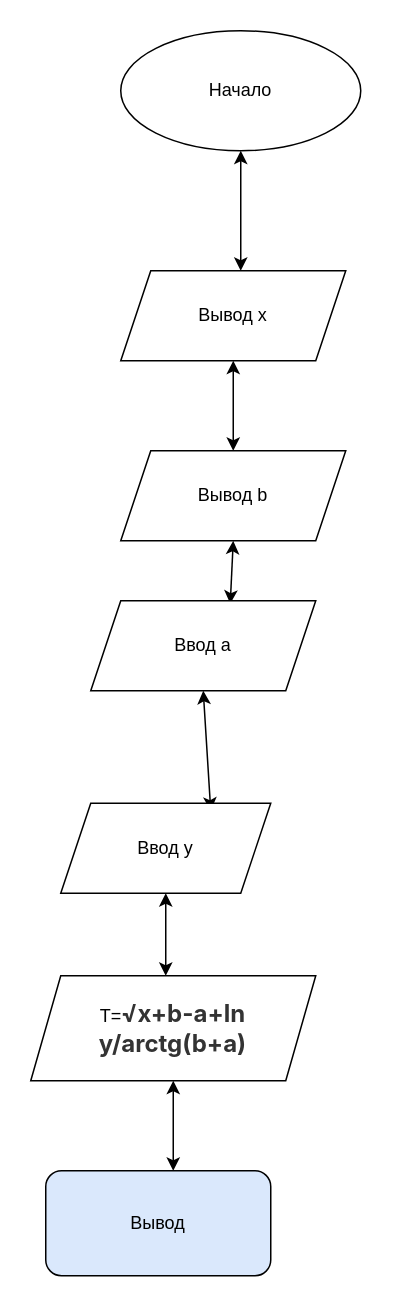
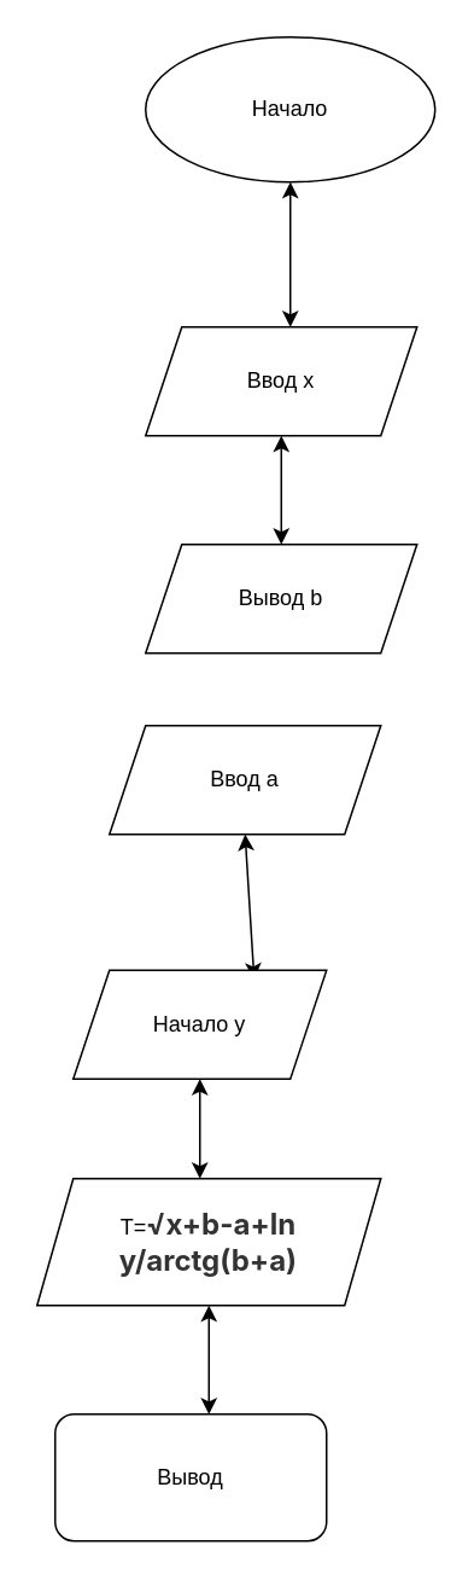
  <mxCell id="0" />
  <mxCell id="1" parent="0" />
  <mxCell id="2" value="Начало" style="ellipse;whiteSpace=wrap;html=1;" parent="1" vertex="1"><mxGeometry x="80" y="20" width="160" height="80" as="geometry" /></mxCell>
  <mxCell id="3" value="" style="endArrow=classic;startArrow=classic;html=1;rounded=0;entryX=0.5;entryY=1;entryDx=0;entryDy=0;" edge="1" parent="1" target="2"><mxGeometry width="50" height="50" relative="1" as="geometry"><mxPoint x="160" y="180" as="sourcePoint" /><mxPoint x="170" y="110" as="targetPoint" /></mxGeometry></mxCell>
- <mxCell id="4" value="Вывод x" style="shape=parallelogram;perimeter=parallelogramPerimeter;whiteSpace=wrap;html=1;fixedSize=1;" vertex="1" parent="1"><mxGeometry x="80" y="180" width="150" height="60" as="geometry" /></mxCell>
+ <mxCell id="4" value="Ввод x" style="shape=parallelogram;perimeter=parallelogramPerimeter;whiteSpace=wrap;html=1;fixedSize=1;" vertex="1" parent="1"><mxGeometry x="80" y="180" width="150" height="60" as="geometry" /></mxCell>
  <mxCell id="5" value="" style="endArrow=classic;startArrow=classic;html=1;rounded=0;entryX=0.5;entryY=1;entryDx=0;entryDy=0;" edge="1" parent="1" target="4"><mxGeometry width="50" height="50" relative="1" as="geometry"><mxPoint x="155" y="300" as="sourcePoint" /><mxPoint x="170" y="270" as="targetPoint" /><Array as="points"><mxPoint x="155" y="290" /></Array></mxGeometry></mxCell>
  <mxCell id="6" value="Вывод b" style="shape=parallelogram;perimeter=parallelogramPerimeter;whiteSpace=wrap;html=1;fixedSize=1;" vertex="1" parent="1"><mxGeometry x="80" y="300" width="150" height="60" as="geometry" /></mxCell>
- <mxCell id="7" value="" style="endArrow=classic;startArrow=classic;html=1;rounded=0;entryX=0.5;entryY=1;entryDx=0;entryDy=0;exitX=0.62;exitY=0.033;exitDx=0;exitDy=0;exitPerimeter=0;" edge="1" parent="1" source="8" target="6"><mxGeometry width="50" height="50" relative="1" as="geometry"><mxPoint x="155" y="410" as="sourcePoint" /><mxPoint x="180" y="390" as="targetPoint" /></mxGeometry></mxCell>
  <mxCell id="8" value="Ввод a" style="shape=parallelogram;perimeter=parallelogramPerimeter;whiteSpace=wrap;html=1;fixedSize=1;" vertex="1" parent="1"><mxGeometry x="60" y="400" width="150" height="60" as="geometry" /></mxCell>
  <mxCell id="9" value="" style="endArrow=classic;startArrow=classic;html=1;rounded=0;entryX=0.5;entryY=1;entryDx=0;entryDy=0;" edge="1" parent="1" target="8"><mxGeometry width="50" height="50" relative="1" as="geometry"><mxPoint x="140" y="540" as="sourcePoint" /><mxPoint x="190" y="510" as="targetPoint" /></mxGeometry></mxCell>
- <mxCell id="10" value="&lt;p style=&quot;line-height: 120%;&quot;&gt;Ввод y&lt;/p&gt;" style="shape=parallelogram;perimeter=parallelogramPerimeter;whiteSpace=wrap;html=1;fixedSize=1;" vertex="1" parent="1"><mxGeometry x="40" y="535" width="140" height="60" as="geometry" /></mxCell>
+ <mxCell id="10" value="&lt;p style=&quot;line-height: 120%;&quot;&gt;Начало y&lt;/p&gt;" style="shape=parallelogram;perimeter=parallelogramPerimeter;whiteSpace=wrap;html=1;fixedSize=1;" vertex="1" parent="1"><mxGeometry x="40" y="535" width="140" height="60" as="geometry" /></mxCell>
  <mxCell id="11" value="" style="endArrow=classic;startArrow=classic;html=1;rounded=0;" edge="1" parent="1" target="10"><mxGeometry width="50" height="50" relative="1" as="geometry"><mxPoint x="110" y="650" as="sourcePoint" /><mxPoint x="140" y="620" as="targetPoint" /></mxGeometry></mxCell>
  <mxCell id="12" value="T=&lt;strong style=&quot;color: rgb(51, 51, 51); font-family: &amp;quot;YS Text&amp;quot;, -apple-system, BlinkMacSystemFont, Arial, Helvetica, sans-serif; font-size: 16px; text-align: start; background-color: rgb(255, 255, 255);&quot;&gt;√x+b-a+ln y/arctg(b+a)&lt;/strong&gt;" style="shape=parallelogram;perimeter=parallelogramPerimeter;whiteSpace=wrap;html=1;fixedSize=1;" vertex="1" parent="1"><mxGeometry x="20" y="650" width="190" height="70" as="geometry" /></mxCell>
  <mxCell id="13" value="" style="endArrow=classic;startArrow=classic;html=1;rounded=0;entryX=0.5;entryY=1;entryDx=0;entryDy=0;" edge="1" parent="1" target="12"><mxGeometry width="50" height="50" relative="1" as="geometry"><mxPoint x="115" y="780" as="sourcePoint" /><mxPoint x="150" y="740" as="targetPoint" /></mxGeometry></mxCell>
- <mxCell id="14" value="Вывод" style="rounded=1;whiteSpace=wrap;html=1;fillColor=#dae8fc;" vertex="1" parent="1"><mxGeometry x="30" y="780" width="150" height="70" as="geometry" /></mxCell>
+ <mxCell id="14" value="Вывод" style="rounded=1;whiteSpace=wrap;html=1;" vertex="1" parent="1"><mxGeometry x="30" y="780" width="150" height="70" as="geometry" /></mxCell>
